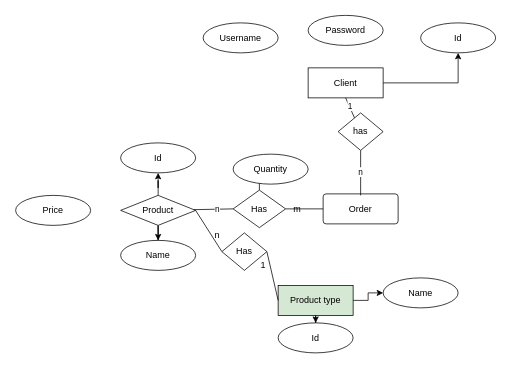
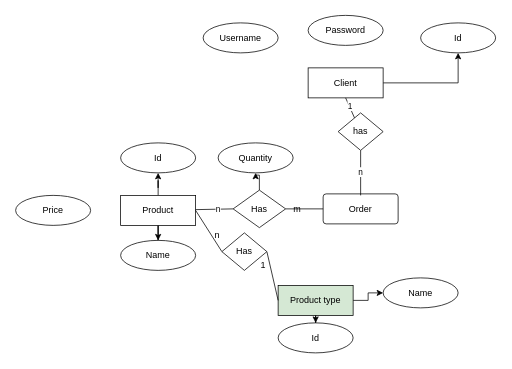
  <mxCell id="0" />
  <mxCell id="1" parent="0" />
  <mxCell id="2" value="" style="edgeStyle=orthogonalEdgeStyle;rounded=0;orthogonalLoop=1;jettySize=auto;html=1;" edge="1" parent="1" source="4" target="10"><mxGeometry relative="1" as="geometry" /></mxCell>
  <mxCell id="3" value="" style="edgeStyle=orthogonalEdgeStyle;rounded=0;orthogonalLoop=1;jettySize=auto;html=1;" edge="1" parent="1" source="4" target="18"><mxGeometry relative="1" as="geometry" /></mxCell>
- <mxCell id="4" value="Product" style="rhombus;whiteSpace=wrap;html=1;align=center;" vertex="1" parent="1"><mxGeometry x="160" y="260" width="100" height="40" as="geometry" /></mxCell>
+ <mxCell id="4" value="Product" style="whiteSpace=wrap;html=1;align=center;" vertex="1" parent="1"><mxGeometry x="160" y="260" width="100" height="40" as="geometry" /></mxCell>
  <mxCell id="5" value="" style="edgeStyle=orthogonalEdgeStyle;rounded=0;orthogonalLoop=1;jettySize=auto;html=1;" edge="1" parent="1" source="6" target="9"><mxGeometry relative="1" as="geometry" /></mxCell>
  <mxCell id="6" value="Client" style="whiteSpace=wrap;html=1;align=center;" vertex="1" parent="1"><mxGeometry x="410" y="90" width="100" height="40" as="geometry" /></mxCell>
  <mxCell id="7" value="Username" style="ellipse;whiteSpace=wrap;html=1;align=center;" vertex="1" parent="1"><mxGeometry x="270" y="30" width="100" height="40" as="geometry" /></mxCell>
  <mxCell id="8" value="Password" style="ellipse;whiteSpace=wrap;html=1;align=center;" vertex="1" parent="1"><mxGeometry x="410" y="20" width="100" height="40" as="geometry" /></mxCell>
  <mxCell id="9" value="Id" style="ellipse;whiteSpace=wrap;html=1;align=center;" vertex="1" parent="1"><mxGeometry x="560" y="30" width="100" height="40" as="geometry" /></mxCell>
  <mxCell id="10" value="Id" style="ellipse;whiteSpace=wrap;html=1;align=center;" vertex="1" parent="1"><mxGeometry x="160" y="190" width="100" height="40" as="geometry" /></mxCell>
  <mxCell id="11" value="" style="edgeStyle=orthogonalEdgeStyle;rounded=0;orthogonalLoop=1;jettySize=auto;html=1;" edge="1" parent="1" source="13" target="15"><mxGeometry relative="1" as="geometry" /></mxCell>
  <mxCell id="12" value="" style="edgeStyle=orthogonalEdgeStyle;rounded=0;orthogonalLoop=1;jettySize=auto;html=1;" edge="1" parent="1" source="13" target="16"><mxGeometry relative="1" as="geometry" /></mxCell>
  <mxCell id="13" value="Product type" style="whiteSpace=wrap;html=1;align=center;fillColor=#d5e8d4;" vertex="1" parent="1"><mxGeometry x="370" y="380" width="100" height="40" as="geometry" /></mxCell>
  <mxCell id="14" value="Order" style="rounded=1;arcSize=10;whiteSpace=wrap;html=1;align=center;" vertex="1" parent="1"><mxGeometry x="430" y="258" width="100" height="40" as="geometry" /></mxCell>
  <mxCell id="15" value="Id" style="ellipse;whiteSpace=wrap;html=1;align=center;" vertex="1" parent="1"><mxGeometry x="370" y="430" width="100" height="40" as="geometry" /></mxCell>
  <mxCell id="16" value="Name" style="ellipse;whiteSpace=wrap;html=1;align=center;" vertex="1" parent="1"><mxGeometry x="510" y="370" width="100" height="40" as="geometry" /></mxCell>
  <mxCell id="17" value="Price" style="ellipse;whiteSpace=wrap;html=1;align=center;" vertex="1" parent="1"><mxGeometry x="20" y="260" width="100" height="40" as="geometry" /></mxCell>
  <mxCell id="18" value="Name" style="ellipse;whiteSpace=wrap;html=1;align=center;" vertex="1" parent="1"><mxGeometry x="160" y="320" width="100" height="40" as="geometry" /></mxCell>
  <mxCell id="19" value="" style="endArrow=none;html=1;rounded=0;exitX=1;exitY=0.5;exitDx=0;exitDy=0;entryX=0;entryY=0.5;entryDx=0;entryDy=0;" edge="1" parent="1" source="21" target="13"><mxGeometry width="50" height="50" relative="1" as="geometry"><mxPoint x="300" y="270" as="sourcePoint" /><mxPoint x="350" y="220" as="targetPoint" /></mxGeometry></mxCell>
  <mxCell id="20" value="" style="endArrow=none;html=1;rounded=0;exitX=1;exitY=0.5;exitDx=0;exitDy=0;entryX=0;entryY=0.5;entryDx=0;entryDy=0;" edge="1" parent="1" source="4" target="21"><mxGeometry width="50" height="50" relative="1" as="geometry"><mxPoint x="260" y="280" as="sourcePoint" /><mxPoint x="370" y="390" as="targetPoint" /></mxGeometry></mxCell>
  <mxCell id="21" value="Has" style="shape=rhombus;perimeter=rhombusPerimeter;whiteSpace=wrap;html=1;align=center;" vertex="1" parent="1"><mxGeometry x="295" y="310" width="60" height="50" as="geometry" /></mxCell>
  <mxCell id="22" value="n&amp;nbsp;" style="text;html=1;align=center;verticalAlign=middle;resizable=0;points=[];autosize=1;strokeColor=none;fillColor=none;" vertex="1" parent="1"><mxGeometry x="275" y="298" width="30" height="30" as="geometry" /></mxCell>
  <mxCell id="23" value="1" style="text;html=1;align=center;verticalAlign=middle;resizable=0;points=[];autosize=1;strokeColor=none;fillColor=none;" vertex="1" parent="1"><mxGeometry x="335" y="338" width="30" height="30" as="geometry" /></mxCell>
  <mxCell id="24" value="" style="endArrow=none;html=1;rounded=0;entryX=0;entryY=0.5;entryDx=0;entryDy=0;" edge="1" parent="1" source="28" target="14"><mxGeometry width="50" height="50" relative="1" as="geometry"><mxPoint x="300" y="270" as="sourcePoint" /><mxPoint x="350" y="220" as="targetPoint" /></mxGeometry></mxCell>
  <mxCell id="25" value="" style="endArrow=none;html=1;rounded=0;entryX=0;entryY=0.5;entryDx=0;entryDy=0;" edge="1" parent="1" source="4" target="28"><mxGeometry width="50" height="50" relative="1" as="geometry"><mxPoint x="260" y="280" as="sourcePoint" /><mxPoint x="430" y="278" as="targetPoint" /></mxGeometry></mxCell>
  <mxCell id="26" value="n" style="edgeLabel;html=1;align=center;verticalAlign=middle;resizable=0;points=[];" vertex="1" connectable="0" parent="25"><mxGeometry x="-0.32" relative="1" as="geometry"><mxPoint x="13" y="-1" as="offset" /></mxGeometry></mxCell>
  <mxCell id="27" style="edgeStyle=orthogonalEdgeStyle;rounded=0;orthogonalLoop=1;jettySize=auto;html=1;" edge="1" parent="1" source="28" target="35"><mxGeometry relative="1" as="geometry" /></mxCell>
  <mxCell id="28" value="Has" style="shape=rhombus;perimeter=rhombusPerimeter;whiteSpace=wrap;html=1;align=center;" vertex="1" parent="1"><mxGeometry x="310" y="253" width="70" height="50" as="geometry" /></mxCell>
  <mxCell id="29" value="m" style="text;html=1;align=center;verticalAlign=middle;resizable=0;points=[];autosize=1;strokeColor=none;fillColor=none;" vertex="1" parent="1"><mxGeometry x="380" y="263" width="30" height="30" as="geometry" /></mxCell>
  <mxCell id="30" value="" style="endArrow=none;html=1;rounded=0;entryX=0.5;entryY=1;entryDx=0;entryDy=0;" edge="1" parent="1" source="34" target="6"><mxGeometry width="50" height="50" relative="1" as="geometry"><mxPoint x="480" y="250" as="sourcePoint" /><mxPoint x="350" y="220" as="targetPoint" /><Array as="points" /></mxGeometry></mxCell>
  <mxCell id="31" value="1" style="edgeLabel;html=1;align=center;verticalAlign=middle;resizable=0;points=[];" vertex="1" connectable="0" parent="30"><mxGeometry x="0.143" y="-1" relative="1" as="geometry"><mxPoint as="offset" /></mxGeometry></mxCell>
  <mxCell id="32" value="" style="endArrow=none;html=1;rounded=0;entryX=0.5;entryY=1;entryDx=0;entryDy=0;" edge="1" parent="1" target="34"><mxGeometry width="50" height="50" relative="1" as="geometry"><mxPoint x="480" y="260" as="sourcePoint" /><mxPoint x="460" y="130" as="targetPoint" /><Array as="points"><mxPoint x="480" y="200" /></Array></mxGeometry></mxCell>
  <mxCell id="33" value="n" style="edgeLabel;html=1;align=center;verticalAlign=middle;resizable=0;points=[];" vertex="1" connectable="0" parent="32"><mxGeometry x="0.08" y="1" relative="1" as="geometry"><mxPoint as="offset" /></mxGeometry></mxCell>
  <mxCell id="34" value="has" style="shape=rhombus;perimeter=rhombusPerimeter;whiteSpace=wrap;html=1;align=center;" vertex="1" parent="1"><mxGeometry x="450" y="150" width="60" height="50" as="geometry" /></mxCell>
- <mxCell id="35" value="Quantity" style="ellipse;whiteSpace=wrap;html=1;align=center;" vertex="1" parent="1"><mxGeometry x="310" y="205" width="100" height="40" as="geometry" /></mxCell>
+ <mxCell id="35" value="Quantity" style="ellipse;whiteSpace=wrap;html=1;align=center;" vertex="1" parent="1"><mxGeometry x="290" y="190" width="100" height="40" as="geometry" /></mxCell>
